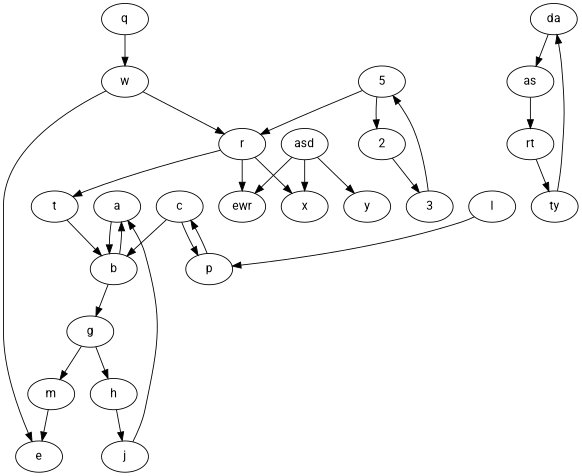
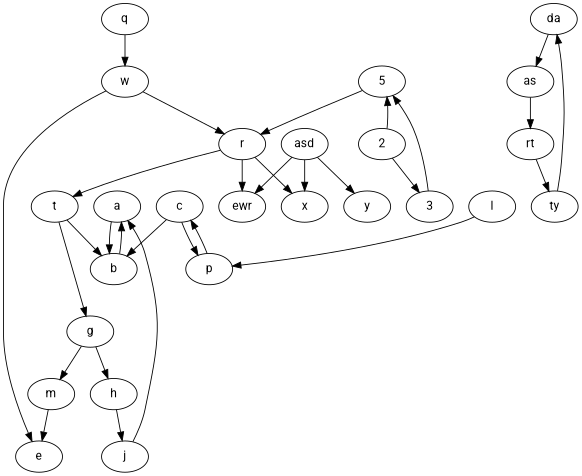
  digraph {
    fontname=Roboto
    node [fontname=Roboto]
    edge [fontname=Roboto]
    a
    b
    g
    h
    m
    asd
    ewr
    x
    y
    r
    t
    j
    p
    c
    l
    n16 [label=5]
    2
    3
    e
    da
    as
    rt
    ty
    q
    w
    a -> b
    b -> a
-   b -> g
+   t -> g
    g -> h
    g -> m
    h -> j
    m -> e
    asd -> ewr
    asd -> x
    asd -> y
    r -> ewr
    r -> x
    r -> t
    t -> b
    j -> a
    p -> c
    c -> b
    c -> p
    l -> p
    n16 -> r
-   n16 -> 2
+   2 -> n16
    2 -> 3
    3 -> n16
    da -> as
    as -> rt
    rt -> ty
    ty -> da
    q -> w
    w -> r
    w -> e
  }
